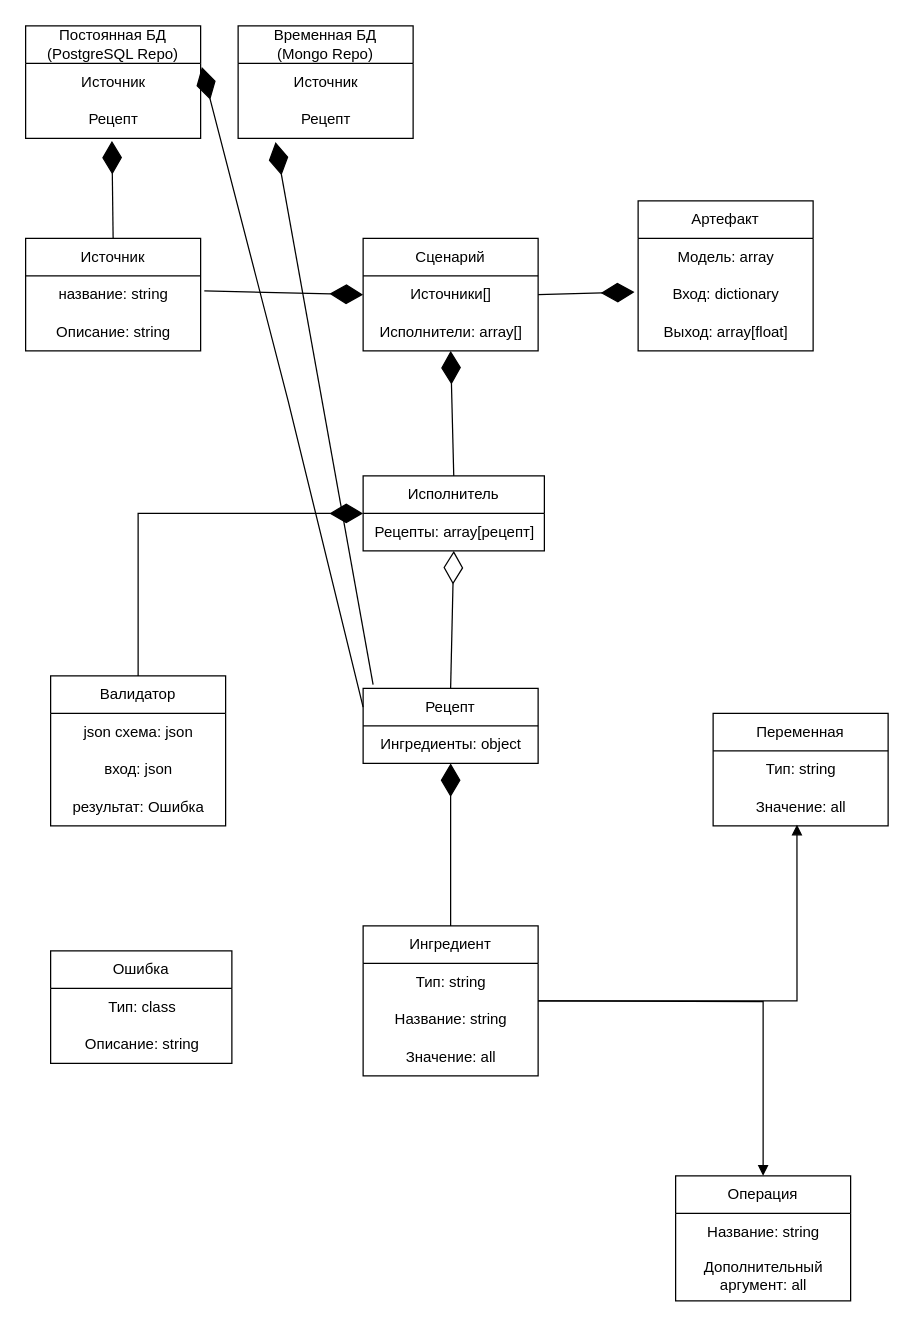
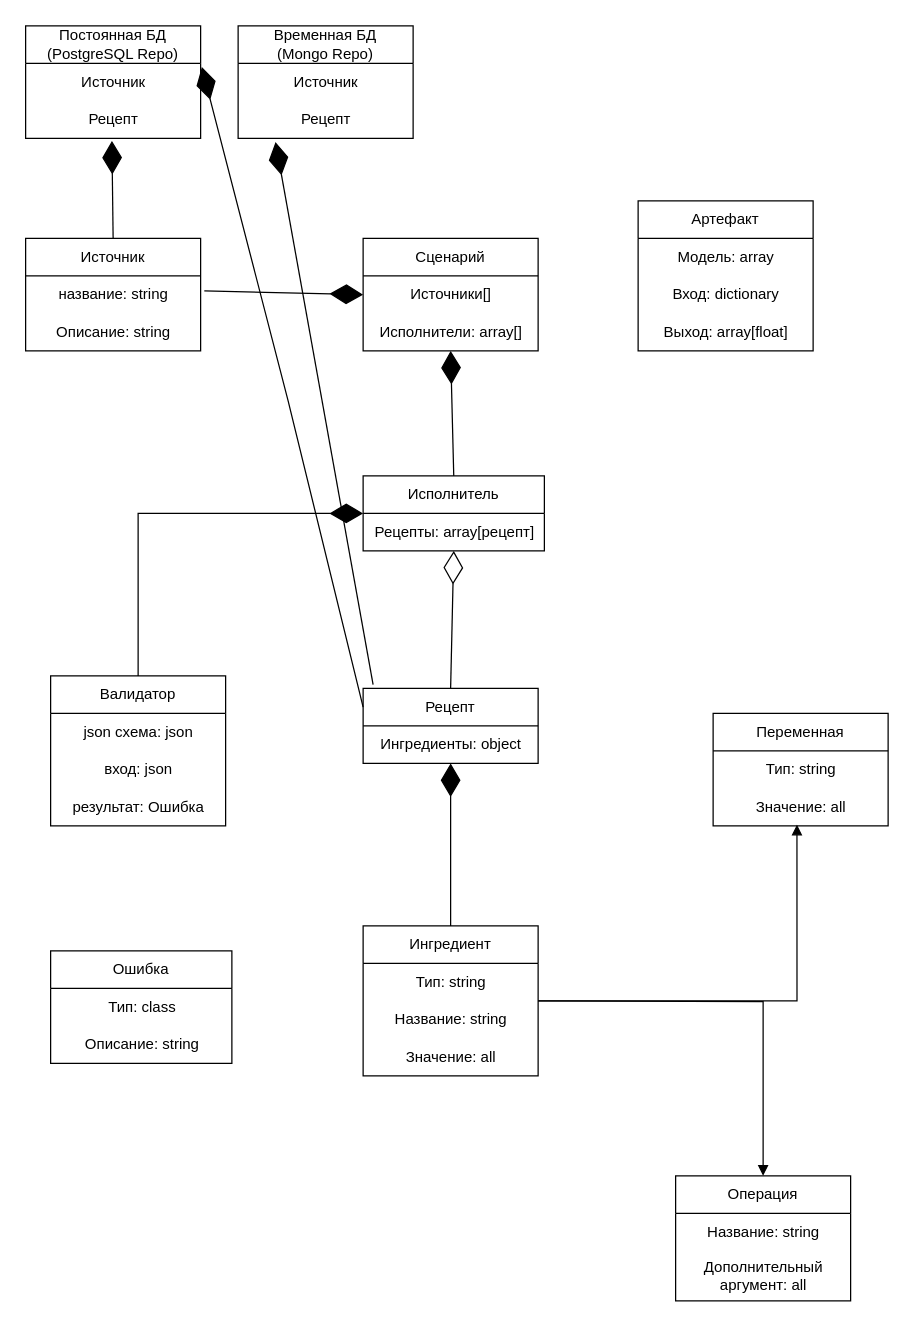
  <mxCell id="0" />
  <mxCell id="1" parent="0" />
  <mxCell id="2" value="Источник" style="swimlane;fontStyle=0;childLayout=stackLayout;horizontal=1;startSize=30;horizontalStack=0;resizeParent=1;resizeParentMax=0;resizeLast=0;collapsible=1;marginBottom=0;whiteSpace=wrap;html=1;" parent="1" vertex="1"><mxGeometry x="20" y="190" width="140" height="90" as="geometry" /></mxCell>
  <mxCell id="3" value="название: string" style="text;html=1;align=center;verticalAlign=middle;resizable=0;points=[];autosize=1;strokeColor=none;fillColor=none;" parent="2" vertex="1"><mxGeometry y="30" width="140" height="30" as="geometry" /></mxCell>
  <mxCell id="4" value="Описание: string" style="text;html=1;align=center;verticalAlign=middle;resizable=0;points=[];autosize=1;strokeColor=none;fillColor=none;" parent="2" vertex="1"><mxGeometry y="60" width="140" height="30" as="geometry" /></mxCell>
  <mxCell id="5" value="Сценарий" style="swimlane;fontStyle=0;childLayout=stackLayout;horizontal=1;startSize=30;horizontalStack=0;resizeParent=1;resizeParentMax=0;resizeLast=0;collapsible=1;marginBottom=0;whiteSpace=wrap;html=1;" parent="1" vertex="1"><mxGeometry x="290" y="190" width="140" height="90" as="geometry" /></mxCell>
  <mxCell id="6" value="Источники[]" style="text;html=1;align=center;verticalAlign=middle;resizable=0;points=[];autosize=1;strokeColor=none;fillColor=none;" parent="5" vertex="1"><mxGeometry y="30" width="140" height="30" as="geometry" /></mxCell>
  <mxCell id="7" value="Исполнители: array[]" style="text;html=1;align=center;verticalAlign=middle;resizable=0;points=[];autosize=1;strokeColor=none;fillColor=none;" parent="5" vertex="1"><mxGeometry y="60" width="140" height="30" as="geometry" /></mxCell>
  <mxCell id="8" value="Переменная" style="swimlane;fontStyle=0;childLayout=stackLayout;horizontal=1;startSize=30;horizontalStack=0;resizeParent=1;resizeParentMax=0;resizeLast=0;collapsible=1;marginBottom=0;whiteSpace=wrap;html=1;" parent="1" vertex="1"><mxGeometry x="570" y="570" width="140" height="90" as="geometry" /></mxCell>
  <mxCell id="9" value="Тип: string" style="text;html=1;align=center;verticalAlign=middle;resizable=0;points=[];autosize=1;strokeColor=none;fillColor=none;" parent="8" vertex="1"><mxGeometry y="30" width="140" height="30" as="geometry" /></mxCell>
  <mxCell id="10" value="Значение: all" style="text;html=1;align=center;verticalAlign=middle;resizable=0;points=[];autosize=1;strokeColor=none;fillColor=none;" parent="8" vertex="1"><mxGeometry y="60" width="140" height="30" as="geometry" /></mxCell>
  <mxCell id="11" value="Рецепт" style="swimlane;fontStyle=0;childLayout=stackLayout;horizontal=1;startSize=30;horizontalStack=0;resizeParent=1;resizeParentMax=0;resizeLast=0;collapsible=1;marginBottom=0;whiteSpace=wrap;html=1;" parent="1" vertex="1"><mxGeometry x="290" y="550" width="140" height="60" as="geometry" /></mxCell>
  <mxCell id="12" value="Ингредиенты: object" style="text;html=1;align=center;verticalAlign=middle;resizable=0;points=[];autosize=1;strokeColor=none;fillColor=none;" parent="11" vertex="1"><mxGeometry y="30" width="140" height="30" as="geometry" /></mxCell>
  <mxCell id="13" value="Ингредиент" style="swimlane;fontStyle=0;childLayout=stackLayout;horizontal=1;startSize=30;horizontalStack=0;resizeParent=1;resizeParentMax=0;resizeLast=0;collapsible=1;marginBottom=0;whiteSpace=wrap;html=1;" parent="1" vertex="1"><mxGeometry x="290" y="740" width="140" height="120" as="geometry" /></mxCell>
  <mxCell id="14" value="Тип: string" style="text;html=1;align=center;verticalAlign=middle;resizable=0;points=[];autosize=1;strokeColor=none;fillColor=none;" parent="13" vertex="1"><mxGeometry y="30" width="140" height="30" as="geometry" /></mxCell>
  <mxCell id="15" value="Название: string" style="text;html=1;align=center;verticalAlign=middle;resizable=0;points=[];autosize=1;strokeColor=none;fillColor=none;" parent="13" vertex="1"><mxGeometry y="60" width="140" height="30" as="geometry" /></mxCell>
  <mxCell id="16" value="Значение: all" style="text;html=1;align=center;verticalAlign=middle;resizable=0;points=[];autosize=1;strokeColor=none;fillColor=none;" parent="13" vertex="1"><mxGeometry y="90" width="140" height="30" as="geometry" /></mxCell>
  <mxCell id="17" value="Исполнитель" style="swimlane;fontStyle=0;childLayout=stackLayout;horizontal=1;startSize=30;horizontalStack=0;resizeParent=1;resizeParentMax=0;resizeLast=0;collapsible=1;marginBottom=0;whiteSpace=wrap;html=1;" parent="1" vertex="1"><mxGeometry x="290" y="380" width="145" height="60" as="geometry" /></mxCell>
  <mxCell id="18" value="Рецепты: array[рецепт]" style="text;html=1;align=center;verticalAlign=middle;resizable=0;points=[];autosize=1;strokeColor=none;fillColor=none;" parent="17" vertex="1"><mxGeometry y="30" width="145" height="30" as="geometry" /></mxCell>
  <mxCell id="19" value="Операция" style="swimlane;fontStyle=0;childLayout=stackLayout;horizontal=1;startSize=30;horizontalStack=0;resizeParent=1;resizeParentMax=0;resizeLast=0;collapsible=1;marginBottom=0;whiteSpace=wrap;html=1;" parent="1" vertex="1"><mxGeometry x="540" y="940" width="140" height="100" as="geometry" /></mxCell>
  <mxCell id="20" value="Название: string" style="text;html=1;align=center;verticalAlign=middle;resizable=0;points=[];autosize=1;strokeColor=none;fillColor=none;" parent="19" vertex="1"><mxGeometry y="30" width="140" height="30" as="geometry" /></mxCell>
  <mxCell id="21" value="Дополнительный&lt;br&gt;аргумент: all" style="text;html=1;align=center;verticalAlign=middle;resizable=0;points=[];autosize=1;strokeColor=none;fillColor=none;" parent="19" vertex="1"><mxGeometry y="60" width="140" height="40" as="geometry" /></mxCell>
  <mxCell id="22" value="" style="endArrow=diamondThin;endFill=1;endSize=24;html=1;rounded=0;entryX=0.5;entryY=1;entryDx=0;entryDy=0;exitX=0.5;exitY=0;exitDx=0;exitDy=0;" parent="1" source="13" target="11" edge="1"><mxGeometry width="160" relative="1" as="geometry"><mxPoint x="250" y="670" as="sourcePoint" /><mxPoint x="410" y="670" as="targetPoint" /></mxGeometry></mxCell>
  <mxCell id="23" value="" style="endArrow=block;endFill=1;html=1;edgeStyle=orthogonalEdgeStyle;align=left;verticalAlign=top;rounded=0;entryX=0.479;entryY=0.967;entryDx=0;entryDy=0;entryPerimeter=0;exitX=1;exitY=0.5;exitDx=0;exitDy=0;" parent="1" source="13" target="10" edge="1"><mxGeometry x="-1" relative="1" as="geometry"><mxPoint x="410" y="690" as="sourcePoint" /><mxPoint x="570" y="690" as="targetPoint" /></mxGeometry></mxCell>
  <mxCell id="24" value="" style="endArrow=block;endFill=1;html=1;edgeStyle=orthogonalEdgeStyle;align=left;verticalAlign=top;rounded=0;entryX=0.5;entryY=0;entryDx=0;entryDy=0;" parent="1" target="19" edge="1"><mxGeometry x="-1" relative="1" as="geometry"><mxPoint x="430" y="800" as="sourcePoint" /><mxPoint x="577" y="760" as="targetPoint" /></mxGeometry></mxCell>
  <mxCell id="25" value="" style="endArrow=diamondThin;endFill=1;endSize=24;html=1;rounded=0;entryX=0;entryY=0.5;entryDx=0;entryDy=0;exitX=1.021;exitY=0.4;exitDx=0;exitDy=0;exitPerimeter=0;" parent="1" source="3" target="5" edge="1"><mxGeometry width="160" relative="1" as="geometry"><mxPoint x="650" y="220" as="sourcePoint" /><mxPoint x="470" y="240" as="targetPoint" /></mxGeometry></mxCell>
  <mxCell id="26" value="" style="endArrow=diamondThin;endFill=0;endSize=24;html=1;rounded=0;entryX=0.5;entryY=1;entryDx=0;entryDy=0;exitX=0.5;exitY=0;exitDx=0;exitDy=0;" parent="1" source="11" target="17" edge="1"><mxGeometry width="160" relative="1" as="geometry"><mxPoint x="130" y="540" as="sourcePoint" /><mxPoint x="290" y="540" as="targetPoint" /></mxGeometry></mxCell>
  <mxCell id="27" value="" style="endArrow=diamondThin;endFill=1;endSize=24;html=1;rounded=0;entryX=0.5;entryY=1;entryDx=0;entryDy=0;exitX=0.5;exitY=0;exitDx=0;exitDy=0;" parent="1" source="17" target="5" edge="1"><mxGeometry width="160" relative="1" as="geometry"><mxPoint x="360" y="370" as="sourcePoint" /><mxPoint x="300" y="490" as="targetPoint" /></mxGeometry></mxCell>
  <mxCell id="28" value="Артефакт" style="swimlane;fontStyle=0;childLayout=stackLayout;horizontal=1;startSize=30;horizontalStack=0;resizeParent=1;resizeParentMax=0;resizeLast=0;collapsible=1;marginBottom=0;whiteSpace=wrap;html=1;" parent="1" vertex="1"><mxGeometry x="510" y="160" width="140" height="120" as="geometry" /></mxCell>
  <mxCell id="29" value="Модель: array" style="text;html=1;align=center;verticalAlign=middle;resizable=0;points=[];autosize=1;strokeColor=none;fillColor=none;" parent="28" vertex="1"><mxGeometry y="30" width="140" height="30" as="geometry" /></mxCell>
  <mxCell id="30" value="Вход: dictionary" style="text;html=1;align=center;verticalAlign=middle;resizable=0;points=[];autosize=1;strokeColor=none;fillColor=none;" parent="28" vertex="1"><mxGeometry y="60" width="140" height="30" as="geometry" /></mxCell>
  <mxCell id="31" value="Выход: array[float]" style="text;html=1;align=center;verticalAlign=middle;resizable=0;points=[];autosize=1;strokeColor=none;fillColor=none;" parent="28" vertex="1"><mxGeometry y="90" width="140" height="30" as="geometry" /></mxCell>
- <mxCell id="32" value="" style="endArrow=diamondThin;endFill=1;endSize=24;html=1;rounded=0;entryX=-0.021;entryY=0.433;entryDx=0;entryDy=0;entryPerimeter=0;exitX=1;exitY=0.5;exitDx=0;exitDy=0;" parent="1" source="5" target="30" edge="1"><mxGeometry width="160" relative="1" as="geometry"><mxPoint x="60" y="340" as="sourcePoint" /><mxPoint x="220" y="340" as="targetPoint" /></mxGeometry></mxCell>
  <mxCell id="33" value="Ошибка" style="swimlane;fontStyle=0;childLayout=stackLayout;horizontal=1;startSize=30;horizontalStack=0;resizeParent=1;resizeParentMax=0;resizeLast=0;collapsible=1;marginBottom=0;whiteSpace=wrap;html=1;" parent="1" vertex="1"><mxGeometry x="40" y="760" width="145" height="90" as="geometry" /></mxCell>
  <mxCell id="34" value="Тип: class" style="text;html=1;align=center;verticalAlign=middle;resizable=0;points=[];autosize=1;strokeColor=none;fillColor=none;" parent="33" vertex="1"><mxGeometry y="30" width="145" height="30" as="geometry" /></mxCell>
  <mxCell id="35" value="Описание: string" style="text;html=1;align=center;verticalAlign=middle;resizable=0;points=[];autosize=1;strokeColor=none;fillColor=none;" parent="33" vertex="1"><mxGeometry y="60" width="145" height="30" as="geometry" /></mxCell>
  <mxCell id="36" value="Валидатор" style="swimlane;fontStyle=0;childLayout=stackLayout;horizontal=1;startSize=30;horizontalStack=0;resizeParent=1;resizeParentMax=0;resizeLast=0;collapsible=1;marginBottom=0;whiteSpace=wrap;html=1;" parent="1" vertex="1"><mxGeometry x="40" y="540" width="140" height="120" as="geometry" /></mxCell>
  <mxCell id="37" value="json схема: json" style="text;html=1;align=center;verticalAlign=middle;resizable=0;points=[];autosize=1;strokeColor=none;fillColor=none;" parent="36" vertex="1"><mxGeometry y="30" width="140" height="30" as="geometry" /></mxCell>
  <mxCell id="38" value="вход: json" style="text;html=1;align=center;verticalAlign=middle;resizable=0;points=[];autosize=1;strokeColor=none;fillColor=none;" parent="36" vertex="1"><mxGeometry y="60" width="140" height="30" as="geometry" /></mxCell>
  <mxCell id="39" value="результат: Ошибка" style="text;html=1;align=center;verticalAlign=middle;resizable=0;points=[];autosize=1;strokeColor=none;fillColor=none;" parent="36" vertex="1"><mxGeometry y="90" width="140" height="30" as="geometry" /></mxCell>
  <mxCell id="40" value="" style="endArrow=diamondThin;endFill=1;endSize=24;html=1;rounded=0;entryX=0;entryY=0;entryDx=0;entryDy=0;entryPerimeter=0;exitX=0.5;exitY=0;exitDx=0;exitDy=0;" parent="1" source="36" target="18" edge="1"><mxGeometry width="160" relative="1" as="geometry"><mxPoint x="50" y="420" as="sourcePoint" /><mxPoint x="210" y="420" as="targetPoint" /><Array as="points"><mxPoint x="110" y="410" /></Array></mxGeometry></mxCell>
  <mxCell id="41" value="Постоянная БД&lt;br&gt;(PostgreSQL Repo)" style="swimlane;fontStyle=0;childLayout=stackLayout;horizontal=1;startSize=30;horizontalStack=0;resizeParent=1;resizeParentMax=0;resizeLast=0;collapsible=1;marginBottom=0;whiteSpace=wrap;html=1;" parent="1" vertex="1"><mxGeometry x="20" y="20" width="140" height="90" as="geometry" /></mxCell>
  <mxCell id="42" value="Источник" style="text;html=1;align=center;verticalAlign=middle;resizable=0;points=[];autosize=1;strokeColor=none;fillColor=none;" parent="41" vertex="1"><mxGeometry y="30" width="140" height="30" as="geometry" /></mxCell>
  <mxCell id="43" value="Рецепт" style="text;html=1;align=center;verticalAlign=middle;resizable=0;points=[];autosize=1;strokeColor=none;fillColor=none;" parent="41" vertex="1"><mxGeometry y="60" width="140" height="30" as="geometry" /></mxCell>
  <mxCell id="44" value="" style="endArrow=diamondThin;endFill=1;endSize=24;html=1;rounded=0;entryX=0.493;entryY=1.067;entryDx=0;entryDy=0;entryPerimeter=0;exitX=0.5;exitY=0;exitDx=0;exitDy=0;" parent="1" source="2" target="43" edge="1"><mxGeometry width="160" relative="1" as="geometry"><mxPoint x="210" y="100" as="sourcePoint" /><mxPoint x="370" y="100" as="targetPoint" /></mxGeometry></mxCell>
  <mxCell id="45" value="" style="endArrow=diamondThin;endFill=1;endSize=24;html=1;rounded=0;exitX=0;exitY=0.25;exitDx=0;exitDy=0;entryX=1.007;entryY=0.1;entryDx=0;entryDy=0;entryPerimeter=0;" parent="1" source="11" target="42" edge="1"><mxGeometry width="160" relative="1" as="geometry"><mxPoint x="220" y="550" as="sourcePoint" /><mxPoint x="290" y="490" as="targetPoint" /><Array as="points"><mxPoint x="230" y="320" /></Array></mxGeometry></mxCell>
  <mxCell id="46" value="Временная БД&lt;br&gt;(Mongo Repo)" style="swimlane;fontStyle=0;childLayout=stackLayout;horizontal=1;startSize=30;horizontalStack=0;resizeParent=1;resizeParentMax=0;resizeLast=0;collapsible=1;marginBottom=0;whiteSpace=wrap;html=1;" parent="1" vertex="1"><mxGeometry x="190" y="20" width="140" height="90" as="geometry" /></mxCell>
  <mxCell id="47" value="Источник" style="text;html=1;align=center;verticalAlign=middle;resizable=0;points=[];autosize=1;strokeColor=none;fillColor=none;" parent="46" vertex="1"><mxGeometry y="30" width="140" height="30" as="geometry" /></mxCell>
  <mxCell id="48" value="Рецепт" style="text;html=1;align=center;verticalAlign=middle;resizable=0;points=[];autosize=1;strokeColor=none;fillColor=none;" parent="46" vertex="1"><mxGeometry y="60" width="140" height="30" as="geometry" /></mxCell>
  <mxCell id="49" value="" style="endArrow=diamondThin;endFill=1;endSize=24;html=1;rounded=0;entryX=0.214;entryY=1.1;entryDx=0;entryDy=0;entryPerimeter=0;exitX=0.057;exitY=-0.05;exitDx=0;exitDy=0;exitPerimeter=0;" parent="1" source="11" target="48" edge="1"><mxGeometry width="160" relative="1" as="geometry"><mxPoint x="420" y="90" as="sourcePoint" /><mxPoint x="580" y="90" as="targetPoint" /></mxGeometry></mxCell>
